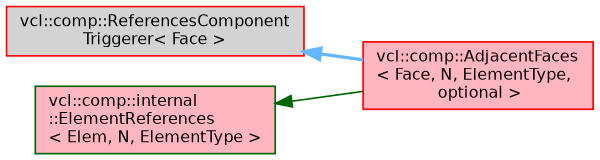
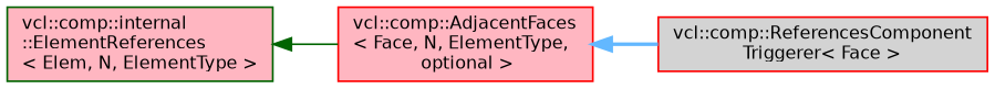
  digraph {
    rankdir=LR
    node [color=red fillcolor=lightpink fontname=Helvetica fontsize=10 shape=box style=filled]
    edge [dir=back fontname=Helvetica fontsize=10 labelfontname=Helvetica labelfontsize=10]
    n1 [fontcolor=black height=0.2 label="vcl::comp::AdjacentFaces\l\< Face, N, ElementType,\l optional \>" width=0.4]
    n2 [fillcolor=lightgrey height=0.2 label="vcl::comp::ReferencesComponent\lTriggerer\< Face \>" width=0.4]
    n3 [color=darkgreen height=0.2 label="vcl::comp::internal\l::ElementReferences\l\< Elem, N, ElementType \>" width=0.4]
-   n2 -> n1 [color=steelblue1 style=bold]
+   n1 -> n2 [color=steelblue1 style=bold]
    n3 -> n1 [color=darkgreen style=solid]
  }
